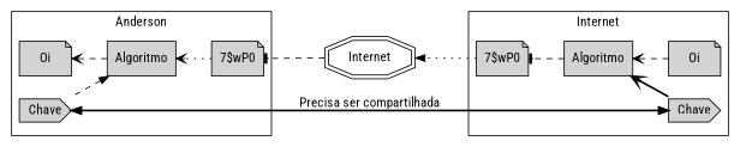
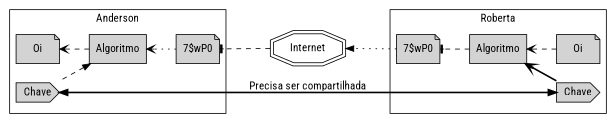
  digraph {
    rankdir=RL
    fontname="Roboto Condensed"
    node [shape=note style=filled fontname="Roboto Condensed"]
    edge [style=dashed arrowhead=vee fontname="Roboto Condensed"]
    n1 [label=Oi]
    n2 [label="7$wP0"]
    n3 [label=Algoritmo shape=box]
    n4 [label=Chave shape=cds]
    n5 [label=Oi]
    n6 [label="7$wP0"]
    n7 [label=Algoritmo shape=box]
    n8 [dir=back label=Chave shape=cds]
    n9 [label=Internet shape=doubleoctagon style=""]
    subgraph cluster_1 {
      color=black
      label=Anderson
      n1
      n2
      n3
      n4
    }
    subgraph cluster_2 {
      color=black
-     label=Internet
+     label=Roberta
      n5
      n6
      n7
      n8
    }
    n2 -> n3 [style=dotted]
    n3 -> n1
    n3 -> n4 [dir=back arrowhead=""]
    n5 -> n7
    n6 -> n9 [style=dotted arrowhead=normal]
    n7 -> n6 [arrowhead=tee]
    n8 -> n4 [dir=both label="Precisa ser compartilhada" style=bold arrowhead=""]
    n8 -> n7 [style=bold]
    n9 -> n2 [arrowhead=tee]
  }
